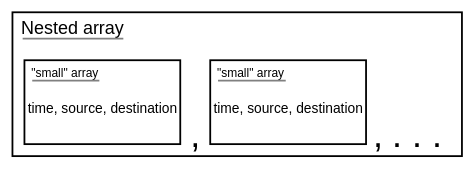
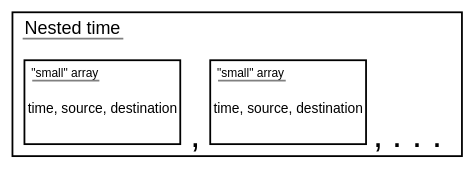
  <mxCell id="0" />
  <mxCell id="1" parent="0" />
  <mxCell id="2" value="" style="rounded=0;whiteSpace=wrap;html=1;strokeWidth=3;" vertex="1" parent="1"><mxGeometry x="20" y="20" width="750" height="240" as="geometry" /></mxCell>
- <mxCell id="3" value="&lt;font style=&quot;font-size: 30px;&quot;&gt;Nested array&lt;/font&gt;" style="text;html=1;align=center;verticalAlign=middle;resizable=0;points=[];autosize=1;strokeColor=none;fillColor=none;fontSize=20;labelBorderColor=none;" vertex="1" parent="1"><mxGeometry x="20" y="20" width="200" height="50" as="geometry" /></mxCell>
+ <mxCell id="3" value="&lt;font style=&quot;font-size: 30px;&quot;&gt;Nested time&lt;/font&gt;" style="text;html=1;align=center;verticalAlign=middle;resizable=0;points=[];autosize=1;strokeColor=none;fillColor=none;fontSize=20;labelBorderColor=none;" vertex="1" parent="1"><mxGeometry x="20" y="20" width="200" height="50" as="geometry" /></mxCell>
  <mxCell id="4" value="" style="rounded=0;whiteSpace=wrap;html=1;strokeWidth=3;" vertex="1" parent="1"><mxGeometry x="40" y="100" width="260" height="140" as="geometry" /></mxCell>
  <mxCell id="5" value="" style="rounded=0;whiteSpace=wrap;html=1;strokeWidth=3;" vertex="1" parent="1"><mxGeometry x="350" y="100" width="260" height="140" as="geometry" /></mxCell>
  <mxCell id="6" value="&lt;font style=&quot;font-size: 60px;&quot;&gt;. . .&lt;/font&gt;" style="text;html=1;align=center;verticalAlign=middle;resizable=0;points=[];autosize=1;strokeColor=none;fillColor=none;" vertex="1" parent="1"><mxGeometry x="640" y="180" width="110" height="90" as="geometry" /></mxCell>
  <mxCell id="7" value="time, source, destination" style="text;html=1;align=center;verticalAlign=middle;resizable=0;points=[];autosize=1;strokeColor=none;fillColor=none;fontSize=23;" vertex="1" parent="1"><mxGeometry x="35" y="160" width="270" height="40" as="geometry" /></mxCell>
  <mxCell id="8" value="time, source, destination" style="text;html=1;align=center;verticalAlign=middle;resizable=0;points=[];autosize=1;strokeColor=none;fillColor=none;fontSize=23;" vertex="1" parent="1"><mxGeometry x="345" y="160" width="270" height="40" as="geometry" /></mxCell>
  <mxCell id="9" value="&quot;small&quot; array&amp;nbsp;" style="text;html=1;align=center;verticalAlign=middle;resizable=0;points=[];autosize=1;strokeColor=none;fillColor=none;fontSize=20;labelBorderColor=none;" vertex="1" parent="1"><mxGeometry x="40" y="100" width="140" height="40" as="geometry" /></mxCell>
  <mxCell id="10" value="&quot;small&quot; array&amp;nbsp;" style="text;html=1;align=center;verticalAlign=middle;resizable=0;points=[];autosize=1;strokeColor=none;fillColor=none;fontSize=20;labelBorderColor=none;" vertex="1" parent="1"><mxGeometry x="350" y="100" width="140" height="40" as="geometry" /></mxCell>
  <mxCell id="11" value="&lt;font style=&quot;font-size: 60px;&quot;&gt;,&lt;/font&gt;" style="text;html=1;align=center;verticalAlign=middle;resizable=0;points=[];autosize=1;strokeColor=none;fillColor=none;" vertex="1" parent="1"><mxGeometry x="305" y="180" width="40" height="90" as="geometry" /></mxCell>
  <mxCell id="12" value="&lt;font style=&quot;font-size: 60px;&quot;&gt;,&lt;/font&gt;" style="text;html=1;align=center;verticalAlign=middle;resizable=0;points=[];autosize=1;strokeColor=none;fillColor=none;" vertex="1" parent="1"><mxGeometry x="610" y="180" width="40" height="90" as="geometry" /></mxCell>
  <mxCell id="13" value="" style="endArrow=none;html=1;rounded=0;strokeWidth=3;strokeColor=light-dark(#808080, #ededed);" edge="1" parent="1"><mxGeometry width="50" height="50" relative="1" as="geometry"><mxPoint x="37" y="64" as="sourcePoint" /><mxPoint x="205" y="64" as="targetPoint" /></mxGeometry></mxCell>
  <mxCell id="14" value="" style="endArrow=none;html=1;rounded=0;strokeWidth=3;strokeColor=light-dark(#808080, #ededed);" edge="1" parent="1"><mxGeometry width="50" height="50" relative="1" as="geometry"><mxPoint x="53" y="134" as="sourcePoint" /><mxPoint x="165" y="134" as="targetPoint" /></mxGeometry></mxCell>
  <mxCell id="15" value="" style="endArrow=none;html=1;rounded=0;strokeWidth=3;strokeColor=light-dark(#808080, #ededed);" edge="1" parent="1"><mxGeometry width="50" height="50" relative="1" as="geometry"><mxPoint x="363" y="134" as="sourcePoint" /><mxPoint x="476" y="134" as="targetPoint" /></mxGeometry></mxCell>
